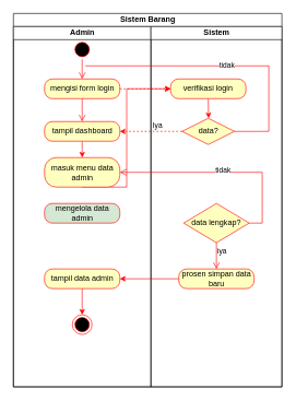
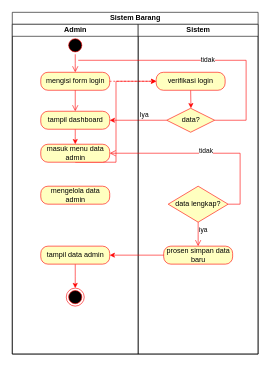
  <mxCell id="0" />
  <mxCell id="1" parent="0" />
  <mxCell id="2" value="Sistem Barang" style="swimlane;childLayout=stackLayout;resizeParent=1;resizeParentMax=0;startSize=20;html=1;" parent="1" vertex="1"><mxGeometry x="20" y="20" width="410" height="570" as="geometry" /></mxCell>
  <mxCell id="3" value="Admin" style="swimlane;startSize=20;html=1;" parent="2" vertex="1"><mxGeometry y="20" width="210" height="550" as="geometry" /></mxCell>
  <mxCell id="4" value="" style="ellipse;html=1;shape=startState;fillColor=#000000;strokeColor=#ff0000;" parent="3" vertex="1"><mxGeometry x="90.0" y="20" width="30" height="30" as="geometry" /></mxCell>
  <mxCell id="5" value="" style="edgeStyle=orthogonalEdgeStyle;html=1;verticalAlign=bottom;endArrow=open;endSize=8;strokeColor=#ff0000;rounded=0;" parent="3" source="4" edge="1"><mxGeometry relative="1" as="geometry"><mxPoint x="105.0" y="80" as="targetPoint" /></mxGeometry></mxCell>
  <mxCell id="6" value="mengisi form login" style="rounded=1;whiteSpace=wrap;html=1;arcSize=40;fontColor=#000000;fillColor=#ffffc0;strokeColor=#ff0000;" parent="3" vertex="1"><mxGeometry x="47.5" y="80" width="115" height="30" as="geometry" /></mxCell>
  <mxCell id="7" value="" style="edgeStyle=orthogonalEdgeStyle;html=1;verticalAlign=bottom;endArrow=open;endSize=8;strokeColor=#FF0000;rounded=0;entryX=0.5;entryY=0;entryDx=0;entryDy=0;" parent="3" source="6" target="9" edge="1"><mxGeometry relative="1" as="geometry"><mxPoint x="105.0" y="145" as="targetPoint" /></mxGeometry></mxCell>
  <mxCell id="8" style="edgeStyle=elbowEdgeStyle;rounded=0;orthogonalLoop=1;jettySize=auto;html=1;exitX=0.5;exitY=1;exitDx=0;exitDy=0;strokeColor=#FF0000;" parent="3" source="9" target="11" edge="1"><mxGeometry relative="1" as="geometry" /></mxCell>
  <mxCell id="9" value="tampil dashboard" style="rounded=1;whiteSpace=wrap;html=1;arcSize=40;fontColor=#000000;fillColor=#ffffc0;strokeColor=#ff0000;" parent="3" vertex="1"><mxGeometry x="47.5" y="145" width="115" height="30" as="geometry" /></mxCell>
  <mxCell id="10" style="edgeStyle=elbowEdgeStyle;rounded=0;orthogonalLoop=1;jettySize=auto;html=1;exitX=0.5;exitY=1;exitDx=0;exitDy=0;strokeColor=#FF0000;" parent="3" source="11" target="22" edge="1"><mxGeometry relative="1" as="geometry" /></mxCell>
- <mxCell id="11" value="masuk menu data admin" style="rounded=1;whiteSpace=wrap;html=1;arcSize=40;fontColor=#000000;fillColor=#ffffc0;strokeColor=#ff0000;" parent="3" vertex="1"><mxGeometry x="47.5" y="200" width="115" height="45" as="geometry" /></mxCell>
- <mxCell id="12" value="mengelola data admin" style="rounded=1;whiteSpace=wrap;html=1;arcSize=40;fontColor=#000000;fillColor=#d5e8d4;strokeColor=#ff0000;" parent="3" vertex="1"><mxGeometry x="47.5" y="270" width="115" height="30" as="geometry" /></mxCell>
+ <mxCell id="11" value="masuk menu data admin" style="rounded=1;whiteSpace=wrap;html=1;arcSize=40;fontColor=#000000;fillColor=#ffffc0;strokeColor=#ff0000;" parent="3" vertex="1"><mxGeometry x="47.5" y="200" width="115" height="30" as="geometry" /></mxCell>
+ <mxCell id="12" value="mengelola data admin" style="rounded=1;whiteSpace=wrap;html=1;arcSize=40;fontColor=#000000;fillColor=#ffffc0;strokeColor=#ff0000;" parent="3" vertex="1"><mxGeometry x="47.5" y="270" width="115" height="30" as="geometry" /></mxCell>
  <mxCell id="13" style="edgeStyle=elbowEdgeStyle;rounded=0;orthogonalLoop=1;jettySize=auto;html=1;exitX=0.5;exitY=1;exitDx=0;exitDy=0;entryX=0.5;entryY=0;entryDx=0;entryDy=0;strokeColor=#FF0000;" parent="3" source="14" target="15" edge="1"><mxGeometry relative="1" as="geometry" /></mxCell>
  <mxCell id="14" value="tampil data admin" style="rounded=1;whiteSpace=wrap;html=1;arcSize=40;fontColor=#000000;fillColor=#ffffc0;strokeColor=#ff0000;" parent="3" vertex="1"><mxGeometry x="47.5" y="370" width="115" height="30" as="geometry" /></mxCell>
  <mxCell id="15" value="" style="ellipse;html=1;shape=endState;fillColor=#000000;strokeColor=#ff0000;" parent="3" vertex="1"><mxGeometry x="90.0" y="440" width="30" height="30" as="geometry" /></mxCell>
  <mxCell id="16" style="rounded=0;orthogonalLoop=1;jettySize=auto;html=1;exitX=1;exitY=0.5;exitDx=0;exitDy=0;entryX=0;entryY=0.5;entryDx=0;entryDy=0;strokeColor=#FF0000;dashed=1;" parent="2" source="6" target="22" edge="1"><mxGeometry relative="1" as="geometry"><mxPoint x="220.0" y="60" as="targetPoint" /></mxGeometry></mxCell>
- <mxCell id="17" style="edgeStyle=elbowEdgeStyle;rounded=0;orthogonalLoop=1;jettySize=auto;html=1;exitX=0;exitY=0.5;exitDx=0;exitDy=0;entryX=1;entryY=0.5;entryDx=0;entryDy=0;strokeColor=#FF0000;dashed=1;" parent="2" source="20" target="9" edge="1"><mxGeometry relative="1" as="geometry" /></mxCell>
+ <mxCell id="17" style="edgeStyle=elbowEdgeStyle;rounded=0;orthogonalLoop=1;jettySize=auto;html=1;exitX=0;exitY=0.5;exitDx=0;exitDy=0;entryX=1;entryY=0.5;entryDx=0;entryDy=0;strokeColor=#FF0000;" parent="2" source="20" target="9" edge="1"><mxGeometry relative="1" as="geometry" /></mxCell>
  <mxCell id="18" value="Iya" style="edgeLabel;html=1;align=center;verticalAlign=middle;resizable=0;points=[];" parent="17" vertex="1" connectable="0"><mxGeometry x="-0.4" y="4" relative="1" as="geometry"><mxPoint x="-9" y="-14" as="offset" /></mxGeometry></mxCell>
  <mxCell id="19" value="Sistem" style="swimlane;startSize=20;html=1;" parent="2" vertex="1"><mxGeometry x="210" y="20" width="200" height="550" as="geometry" /></mxCell>
  <mxCell id="20" value="data?" style="rhombus;whiteSpace=wrap;html=1;fontColor=#000000;fillColor=#ffffc0;strokeColor=#ff0000;" parent="19" vertex="1"><mxGeometry x="47.5" y="140" width="80" height="40" as="geometry" /></mxCell>
  <mxCell id="21" style="edgeStyle=elbowEdgeStyle;rounded=0;orthogonalLoop=1;jettySize=auto;html=1;exitX=0.5;exitY=1;exitDx=0;exitDy=0;entryX=0.5;entryY=0;entryDx=0;entryDy=0;strokeColor=#FF0000;" parent="19" source="22" target="20" edge="1"><mxGeometry relative="1" as="geometry" /></mxCell>
  <mxCell id="22" value="verifikasi login" style="rounded=1;whiteSpace=wrap;html=1;arcSize=40;fontColor=#000000;fillColor=#ffffc0;strokeColor=#ff0000;" parent="19" vertex="1"><mxGeometry x="30" y="80" width="115" height="30" as="geometry" /></mxCell>
  <mxCell id="23" value="data lengkap?" style="rhombus;whiteSpace=wrap;html=1;fontColor=#000000;fillColor=#ffffc0;strokeColor=#ff0000;" parent="19" vertex="1"><mxGeometry x="50" y="270" width="100" height="60" as="geometry" /></mxCell>
  <mxCell id="24" value="iya" style="edgeStyle=orthogonalEdgeStyle;html=1;align=left;verticalAlign=top;endArrow=open;endSize=8;strokeColor=#ff0000;rounded=0;" parent="19" source="23" edge="1"><mxGeometry x="-1" relative="1" as="geometry"><mxPoint x="100.0" y="370" as="targetPoint" /></mxGeometry></mxCell>
  <mxCell id="25" value="prosen simpan data baru" style="rounded=1;whiteSpace=wrap;html=1;arcSize=40;fontColor=#000000;fillColor=#ffffc0;strokeColor=#ff0000;" parent="19" vertex="1"><mxGeometry x="42.5" y="370" width="115" height="30" as="geometry" /></mxCell>
  <mxCell id="26" value="tidak" style="edgeStyle=elbowEdgeStyle;html=1;align=left;verticalAlign=bottom;endArrow=open;endSize=8;strokeColor=#ff0000;rounded=0;exitX=1;exitY=0.5;exitDx=0;exitDy=0;entryX=1;entryY=0.5;entryDx=0;entryDy=0;" parent="2" source="23" target="11" edge="1"><mxGeometry x="0.085" y="5" relative="1" as="geometry"><mxPoint x="260.0" y="230" as="targetPoint" /><Array as="points"><mxPoint x="380" y="270" /></Array><mxPoint as="offset" /></mxGeometry></mxCell>
  <mxCell id="27" style="edgeStyle=elbowEdgeStyle;rounded=0;orthogonalLoop=1;jettySize=auto;html=1;exitX=0;exitY=0.5;exitDx=0;exitDy=0;entryX=1;entryY=0.5;entryDx=0;entryDy=0;strokeColor=#FF0000;" parent="2" source="25" target="14" edge="1"><mxGeometry relative="1" as="geometry" /></mxCell>
  <mxCell id="28" value="tidak" style="endArrow=none;html=1;rounded=0;strokeColor=#FF0000;edgeStyle=elbowEdgeStyle;entryX=1;entryY=0.5;entryDx=0;entryDy=0;" parent="1" target="20" edge="1"><mxGeometry relative="1" as="geometry"><mxPoint x="130" y="100" as="sourcePoint" /><mxPoint x="410" y="200" as="targetPoint" /><Array as="points"><mxPoint x="410" y="140" /></Array></mxGeometry></mxCell>
